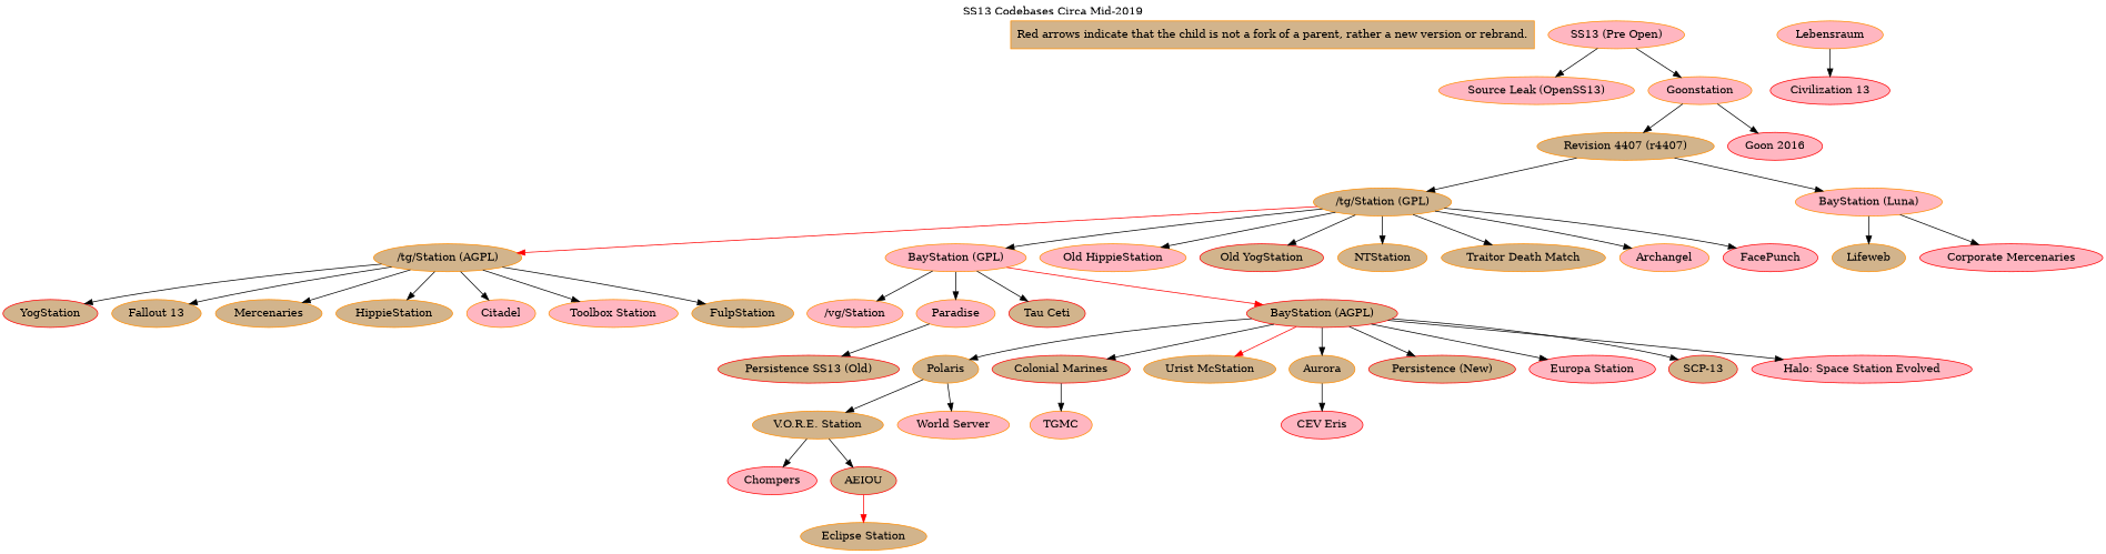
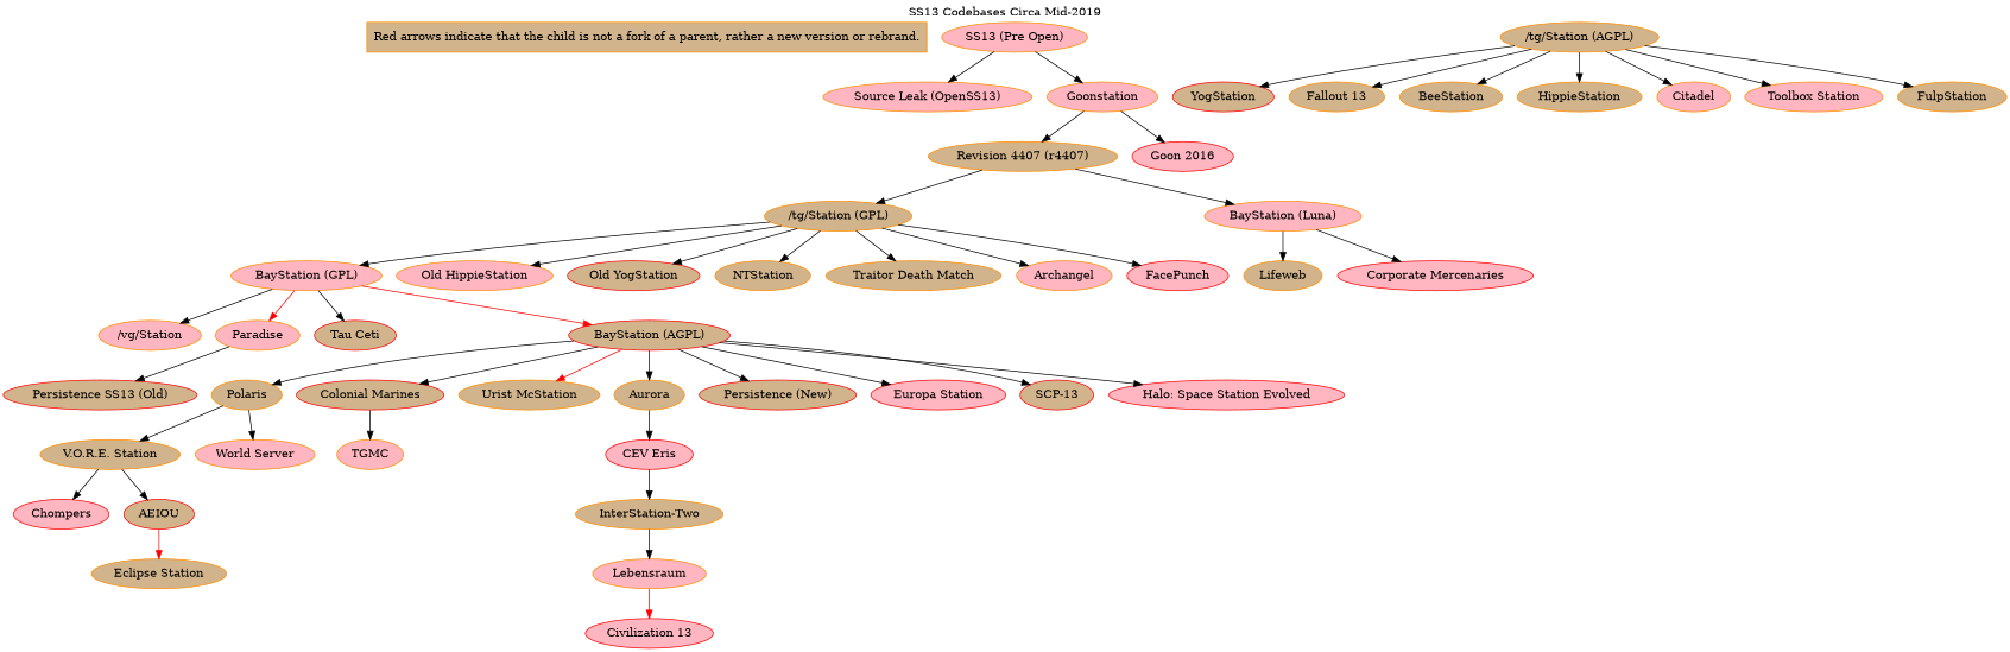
  digraph {
    label="SS13 Codebases Circa Mid-2019"
    labelloc=t
    node [color=darkorange fillcolor=tan style=filled]
    "Red arrows indicate that the child is not a fork of a parent, rather a new version or rebrand." [shape=rectangle]
    "SS13 (Pre Open)" [fillcolor=lightpink]
    "Source Leak (OpenSS13)" [fillcolor=lightpink]
    Goonstation [fillcolor=lightpink]
    "Revision 4407 (r4407)"
    "Goon 2016" [color=red fillcolor=lightpink]
    "/tg/Station (GPL)"
    "BayStation (Luna)" [fillcolor=lightpink]
    "/tg/Station (AGPL)"
    "BayStation (GPL)" [fillcolor=lightpink]
    "Old HippieStation" [fillcolor=lightpink]
    "Old YogStation" [color=red]
    NTStation
    "Traitor Death Match"
    Archangel [fillcolor=lightpink]
    FacePunch [color=red fillcolor=lightpink]
    Lifeweb
    "Corporate Mercenaries" [color=red fillcolor=lightpink]
    YogStation [color=red]
    "Fallout 13"
-   BeeStation [label=Mercenaries]
+   BeeStation
    HippieStation
    Citadel [fillcolor=lightpink]
    "Toolbox Station" [fillcolor=lightpink]
    FulpStation
    "/vg/Station" [fillcolor=lightpink]
    Paradise [fillcolor=lightpink]
    "Tau Ceti" [color=red]
    "BayStation (AGPL)" [color=red]
    "Persistence SS13 (Old)" [color=red]
    Polaris
    "Colonial Marines" [color=red]
    "Urist McStation"
    Aurora
    "Persistence (New)" [color=red]
    "Europa Station" [color=red fillcolor=lightpink]
    "SCP-13" [color=red]
    "Halo: Space Station Evolved" [color=red fillcolor=lightpink]
    "V.O.R.E. Station"
    "World Server" [fillcolor=lightpink]
    TGMC [fillcolor=lightpink]
    "CEV Eris" [color=red fillcolor=lightpink]
+   "InterStation-Two"
    Chompers [color=red fillcolor=lightpink]
    AEIOU [color=red]
    Lebensraum [fillcolor=lightpink]
    "Civilization 13" [color=red fillcolor=lightpink]
    "Eclipse Station"
    "SS13 (Pre Open)" -> "Source Leak (OpenSS13)"
    "SS13 (Pre Open)" -> Goonstation
    Goonstation -> "Revision 4407 (r4407)"
    Goonstation -> "Goon 2016"
    "Revision 4407 (r4407)" -> "/tg/Station (GPL)"
    "Revision 4407 (r4407)" -> "BayStation (Luna)"
-   "/tg/Station (GPL)" -> "/tg/Station (AGPL)" [color=red]
    "/tg/Station (GPL)" -> "BayStation (GPL)"
    "/tg/Station (GPL)" -> "Old HippieStation"
    "/tg/Station (GPL)" -> "Old YogStation"
    "/tg/Station (GPL)" -> NTStation
    "/tg/Station (GPL)" -> "Traitor Death Match"
    "/tg/Station (GPL)" -> Archangel
    "/tg/Station (GPL)" -> FacePunch
    "BayStation (Luna)" -> Lifeweb
    "BayStation (Luna)" -> "Corporate Mercenaries"
    "/tg/Station (AGPL)" -> YogStation
    "/tg/Station (AGPL)" -> "Fallout 13"
    "/tg/Station (AGPL)" -> BeeStation
    "/tg/Station (AGPL)" -> HippieStation
    "/tg/Station (AGPL)" -> Citadel
    "/tg/Station (AGPL)" -> "Toolbox Station"
    "/tg/Station (AGPL)" -> FulpStation
    "BayStation (GPL)" -> "/vg/Station"
-   "BayStation (GPL)" -> Paradise
+   "BayStation (GPL)" -> Paradise [color=red]
    "BayStation (GPL)" -> "Tau Ceti"
    "BayStation (GPL)" -> "BayStation (AGPL)" [color=red]
    Paradise -> "Persistence SS13 (Old)"
    "BayStation (AGPL)" -> Polaris
    "BayStation (AGPL)" -> "Colonial Marines"
    "BayStation (AGPL)" -> "Urist McStation" [color=red]
    "BayStation (AGPL)" -> Aurora
    "BayStation (AGPL)" -> "Persistence (New)"
    "BayStation (AGPL)" -> "Europa Station"
    "BayStation (AGPL)" -> "SCP-13"
    "BayStation (AGPL)" -> "Halo: Space Station Evolved"
    Polaris -> "V.O.R.E. Station"
    Polaris -> "World Server"
    "Colonial Marines" -> TGMC
    Aurora -> "CEV Eris"
    "V.O.R.E. Station" -> Chompers
    "V.O.R.E. Station" -> AEIOU
+   "CEV Eris" -> "InterStation-Two"
+   "InterStation-Two" -> Lebensraum
    AEIOU -> "Eclipse Station" [color=red]
-   Lebensraum -> "Civilization 13"
+   Lebensraum -> "Civilization 13" [color=red]
  }
